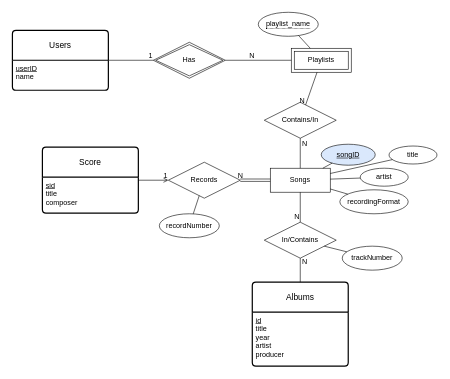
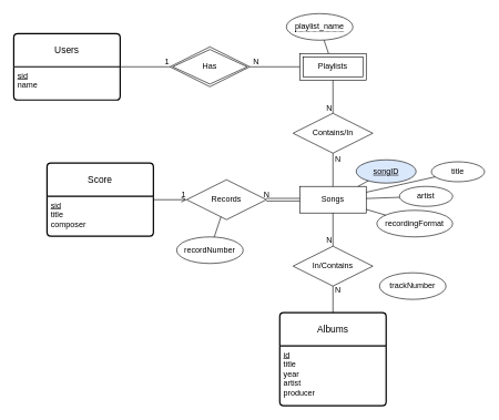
  <mxCell id="0" />
  <mxCell id="1" parent="0" />
  <mxCell id="2" value="Albums" style="swimlane;childLayout=stackLayout;horizontal=1;startSize=50;horizontalStack=0;rounded=1;fontSize=14;fontStyle=0;strokeWidth=2;resizeParent=0;resizeLast=1;shadow=0;dashed=0;align=center;arcSize=4;whiteSpace=wrap;html=1;" parent="1" vertex="1"><mxGeometry x="420" y="470" width="160" height="140" as="geometry"><mxRectangle x="100" y="280" width="110" height="50" as="alternateBounds" /></mxGeometry></mxCell>
  <mxCell id="3" value="&lt;u&gt;id&lt;/u&gt;&lt;div&gt;title&lt;/div&gt;&lt;div&gt;year&lt;/div&gt;&lt;div&gt;artist&lt;/div&gt;&lt;div&gt;producer&lt;/div&gt;" style="align=left;strokeColor=none;fillColor=none;spacingLeft=4;fontSize=12;verticalAlign=top;resizable=0;rotatable=0;part=1;html=1;" parent="2" vertex="1"><mxGeometry y="50" width="160" height="90" as="geometry" /></mxCell>
  <mxCell id="4" value="Users" style="swimlane;childLayout=stackLayout;horizontal=1;startSize=50;horizontalStack=0;rounded=1;fontSize=14;fontStyle=0;strokeWidth=2;resizeParent=0;resizeLast=1;shadow=0;dashed=0;align=center;arcSize=4;whiteSpace=wrap;html=1;" parent="1" vertex="1"><mxGeometry x="20" y="50" width="160" height="100" as="geometry" /></mxCell>
- <mxCell id="5" value="&lt;u&gt;userID&lt;/u&gt;&lt;div&gt;name&lt;/div&gt;" style="align=left;strokeColor=none;fillColor=none;spacingLeft=4;fontSize=12;verticalAlign=top;resizable=0;rotatable=0;part=1;html=1;" parent="4" vertex="1"><mxGeometry y="50" width="160" height="50" as="geometry" /></mxCell>
+ <mxCell id="5" value="&lt;u&gt;sid&lt;/u&gt;&lt;div&gt;name&lt;/div&gt;" style="align=left;strokeColor=none;fillColor=none;spacingLeft=4;fontSize=12;verticalAlign=top;resizable=0;rotatable=0;part=1;html=1;" parent="4" vertex="1"><mxGeometry y="50" width="160" height="50" as="geometry" /></mxCell>
  <mxCell id="6" value="Score" style="swimlane;childLayout=stackLayout;horizontal=1;startSize=50;horizontalStack=0;rounded=1;fontSize=14;fontStyle=0;strokeWidth=2;resizeParent=0;resizeLast=1;shadow=0;dashed=0;align=center;arcSize=4;whiteSpace=wrap;html=1;" parent="1" vertex="1"><mxGeometry x="70" y="245" width="160" height="110" as="geometry"><mxRectangle x="100" y="280" width="110" height="50" as="alternateBounds" /></mxGeometry></mxCell>
  <mxCell id="7" value="&lt;u&gt;sid&lt;/u&gt;&lt;div&gt;title&lt;/div&gt;&lt;div&gt;composer&lt;/div&gt;" style="align=left;strokeColor=none;fillColor=none;spacingLeft=4;fontSize=12;verticalAlign=top;resizable=0;rotatable=0;part=1;html=1;" parent="6" vertex="1"><mxGeometry y="50" width="160" height="60" as="geometry" /></mxCell>
- <mxCell id="8" value="Playlists" style="shape=ext;margin=3;double=1;whiteSpace=wrap;html=1;align=center;" parent="1" vertex="1"><mxGeometry x="485" y="80" width="100" height="40" as="geometry" /></mxCell>
+ <mxCell id="8" value="Playlists" style="shape=ext;margin=3;double=1;whiteSpace=wrap;html=1;align=center;" parent="1" vertex="1"><mxGeometry x="450" y="80" width="100" height="40" as="geometry" /></mxCell>
  <mxCell id="9" value="&lt;span style=&quot;border-bottom: 1px dotted&quot;&gt;playlist_name&lt;/span&gt;" style="ellipse;whiteSpace=wrap;html=1;align=center;" parent="1" vertex="1"><mxGeometry x="430" y="20" width="100" height="40" as="geometry" /></mxCell>
  <mxCell id="10" value="trackNumber" style="ellipse;whiteSpace=wrap;html=1;align=center;" parent="1" vertex="1"><mxGeometry x="570" y="410" width="100" height="40" as="geometry" /></mxCell>
  <mxCell id="11" value="Songs" style="whiteSpace=wrap;html=1;align=center;" parent="1" vertex="1"><mxGeometry x="450" y="280" width="100" height="40" as="geometry" /></mxCell>
  <mxCell id="12" value="" style="endArrow=none;html=1;rounded=0;" parent="1" source="8" target="9" edge="1"><mxGeometry relative="1" as="geometry"><mxPoint x="313" y="130" as="sourcePoint" /><mxPoint x="473" y="130" as="targetPoint" /></mxGeometry></mxCell>
  <mxCell id="13" value="Has" style="shape=rhombus;double=1;perimeter=rhombusPerimeter;whiteSpace=wrap;html=1;align=center;" parent="1" vertex="1"><mxGeometry x="255" y="70" width="120" height="60" as="geometry" /></mxCell>
  <mxCell id="14" value="" style="endArrow=none;html=1;rounded=0;" parent="1" source="4" target="13" edge="1"><mxGeometry relative="1" as="geometry"><mxPoint x="313" y="130" as="sourcePoint" /><mxPoint x="473" y="130" as="targetPoint" /></mxGeometry></mxCell>
  <mxCell id="15" value="1" style="resizable=0;html=1;whiteSpace=wrap;align=right;verticalAlign=bottom;" parent="14" connectable="0" vertex="1"><mxGeometry x="1" relative="1" as="geometry" /></mxCell>
  <mxCell id="16" value="" style="endArrow=none;html=1;rounded=0;" parent="1" source="13" target="8" edge="1"><mxGeometry relative="1" as="geometry"><mxPoint x="423" y="195" as="sourcePoint" /><mxPoint x="493" y="185" as="targetPoint" /></mxGeometry></mxCell>
  <mxCell id="17" value="N" style="resizable=0;html=1;whiteSpace=wrap;align=right;verticalAlign=bottom;" parent="16" connectable="0" vertex="1"><mxGeometry x="1" relative="1" as="geometry"><mxPoint x="-60" as="offset" /></mxGeometry></mxCell>
  <mxCell id="18" value="Contains/In" style="shape=rhombus;perimeter=rhombusPerimeter;whiteSpace=wrap;html=1;align=center;" parent="1" vertex="1"><mxGeometry x="440" y="170" width="120" height="60" as="geometry" /></mxCell>
  <mxCell id="19" value="" style="endArrow=none;html=1;rounded=0;" parent="1" source="8" target="18" edge="1"><mxGeometry relative="1" as="geometry"><mxPoint x="326" y="170" as="sourcePoint" /><mxPoint x="400" y="171" as="targetPoint" /></mxGeometry></mxCell>
  <mxCell id="20" value="N" style="resizable=0;html=1;whiteSpace=wrap;align=right;verticalAlign=bottom;" parent="19" connectable="0" vertex="1"><mxGeometry x="1" relative="1" as="geometry" /></mxCell>
  <mxCell id="21" value="" style="endArrow=none;html=1;rounded=0;" parent="1" source="18" target="11" edge="1"><mxGeometry relative="1" as="geometry"><mxPoint x="353" y="230" as="sourcePoint" /><mxPoint x="463" y="20" as="targetPoint" /></mxGeometry></mxCell>
  <mxCell id="22" value="N" style="resizable=0;html=1;whiteSpace=wrap;align=right;verticalAlign=bottom;" parent="21" connectable="0" vertex="1"><mxGeometry x="1" relative="1" as="geometry"><mxPoint x="13" y="-33" as="offset" /></mxGeometry></mxCell>
  <mxCell id="23" value="Records" style="shape=rhombus;perimeter=rhombusPerimeter;whiteSpace=wrap;html=1;align=center;" parent="1" vertex="1"><mxGeometry x="280" y="270" width="120" height="60" as="geometry" /></mxCell>
  <mxCell id="24" value="" style="endArrow=open;html=1;rounded=0;" parent="1" source="6" target="23" edge="1"><mxGeometry relative="1" as="geometry"><mxPoint x="310" y="400" as="sourcePoint" /><mxPoint x="360" y="440" as="targetPoint" /></mxGeometry></mxCell>
  <mxCell id="25" value="1" style="resizable=0;html=1;whiteSpace=wrap;align=right;verticalAlign=bottom;" parent="24" connectable="0" vertex="1"><mxGeometry x="1" relative="1" as="geometry" /></mxCell>
  <mxCell id="26" value="In/Contains" style="shape=rhombus;perimeter=rhombusPerimeter;whiteSpace=wrap;html=1;align=center;" parent="1" vertex="1"><mxGeometry x="440" y="370" width="120" height="60" as="geometry" /></mxCell>
  <mxCell id="27" value="" style="endArrow=none;html=1;rounded=0;" parent="1" source="11" target="26" edge="1"><mxGeometry relative="1" as="geometry"><mxPoint x="310" y="400" as="sourcePoint" /><mxPoint x="470" y="400" as="targetPoint" /></mxGeometry></mxCell>
  <mxCell id="28" value="N" style="resizable=0;html=1;whiteSpace=wrap;align=right;verticalAlign=bottom;" parent="27" connectable="0" vertex="1"><mxGeometry x="1" relative="1" as="geometry" /></mxCell>
  <mxCell id="29" value="" style="endArrow=none;html=1;rounded=0;" parent="1" source="2" target="26" edge="1"><mxGeometry relative="1" as="geometry"><mxPoint x="310" y="400" as="sourcePoint" /><mxPoint x="470" y="400" as="targetPoint" /></mxGeometry></mxCell>
  <mxCell id="30" value="N" style="resizable=0;html=1;whiteSpace=wrap;align=right;verticalAlign=bottom;" parent="29" connectable="0" vertex="1"><mxGeometry x="1" relative="1" as="geometry"><mxPoint x="13" y="14" as="offset" /></mxGeometry></mxCell>
  <mxCell id="31" value="title" style="ellipse;whiteSpace=wrap;html=1;align=center;" parent="1" vertex="1"><mxGeometry x="648" y="243" width="80" height="30" as="geometry" /></mxCell>
  <mxCell id="32" value="songID" style="ellipse;whiteSpace=wrap;html=1;align=center;fontStyle=4;fillColor=#dae8fc;" parent="1" vertex="1"><mxGeometry x="535" y="240" width="90" height="35" as="geometry" /></mxCell>
  <mxCell id="33" value="" style="endArrow=none;html=1;rounded=0;" parent="1" source="11" target="31" edge="1"><mxGeometry relative="1" as="geometry"><mxPoint x="503" y="90" as="sourcePoint" /><mxPoint x="610" y="380" as="targetPoint" /></mxGeometry></mxCell>
  <mxCell id="34" value="" style="endArrow=none;html=1;rounded=0;" parent="1" source="32" target="11" edge="1"><mxGeometry relative="1" as="geometry"><mxPoint x="513" y="100" as="sourcePoint" /><mxPoint x="507" y="80" as="targetPoint" /></mxGeometry></mxCell>
  <mxCell id="35" value="artist" style="ellipse;whiteSpace=wrap;html=1;align=center;" parent="1" vertex="1"><mxGeometry x="600" y="280" width="80" height="30" as="geometry" /></mxCell>
  <mxCell id="36" value="" style="endArrow=none;html=1;rounded=0;" parent="1" source="11" target="35" edge="1"><mxGeometry relative="1" as="geometry"><mxPoint x="544" y="360" as="sourcePoint" /><mxPoint x="606" y="420" as="targetPoint" /></mxGeometry></mxCell>
- <mxCell id="37" value="" style="endArrow=none;html=1;rounded=0;" parent="1" source="26" target="10" edge="1"><mxGeometry relative="1" as="geometry"><mxPoint x="560" y="309" as="sourcePoint" /><mxPoint x="613" y="308" as="targetPoint" /></mxGeometry></mxCell>
  <mxCell id="38" value="recordingFormat" style="ellipse;whiteSpace=wrap;html=1;align=center;" parent="1" vertex="1"><mxGeometry x="566" y="316" width="114" height="40" as="geometry" /></mxCell>
  <mxCell id="39" value="" style="endArrow=none;html=1;rounded=0;" parent="1" source="11" target="38" edge="1"><mxGeometry relative="1" as="geometry"><mxPoint x="560" y="308" as="sourcePoint" /><mxPoint x="610" y="306" as="targetPoint" /></mxGeometry></mxCell>
  <mxCell id="40" value="recordNumber" style="ellipse;whiteSpace=wrap;html=1;align=center;" vertex="1" parent="1"><mxGeometry x="265" y="356" width="100" height="40" as="geometry" /></mxCell>
  <mxCell id="41" value="" style="endArrow=none;html=1;rounded=0;" edge="1" parent="1" target="40" source="23"><mxGeometry relative="1" as="geometry"><mxPoint x="275" y="420" as="sourcePoint" /><mxPoint x="348" y="318" as="targetPoint" /></mxGeometry></mxCell>
  <mxCell id="42" value="" style="shape=link;html=1;rounded=0;" edge="1" parent="1" target="23"><mxGeometry relative="1" as="geometry"><mxPoint x="450" y="300" as="sourcePoint" /><mxPoint x="520" y="320" as="targetPoint" /></mxGeometry></mxCell>
  <mxCell id="43" value="N" style="resizable=0;html=1;whiteSpace=wrap;align=right;verticalAlign=bottom;" connectable="0" vertex="1" parent="42"><mxGeometry x="1" relative="1" as="geometry"><mxPoint x="6" as="offset" /></mxGeometry></mxCell>
